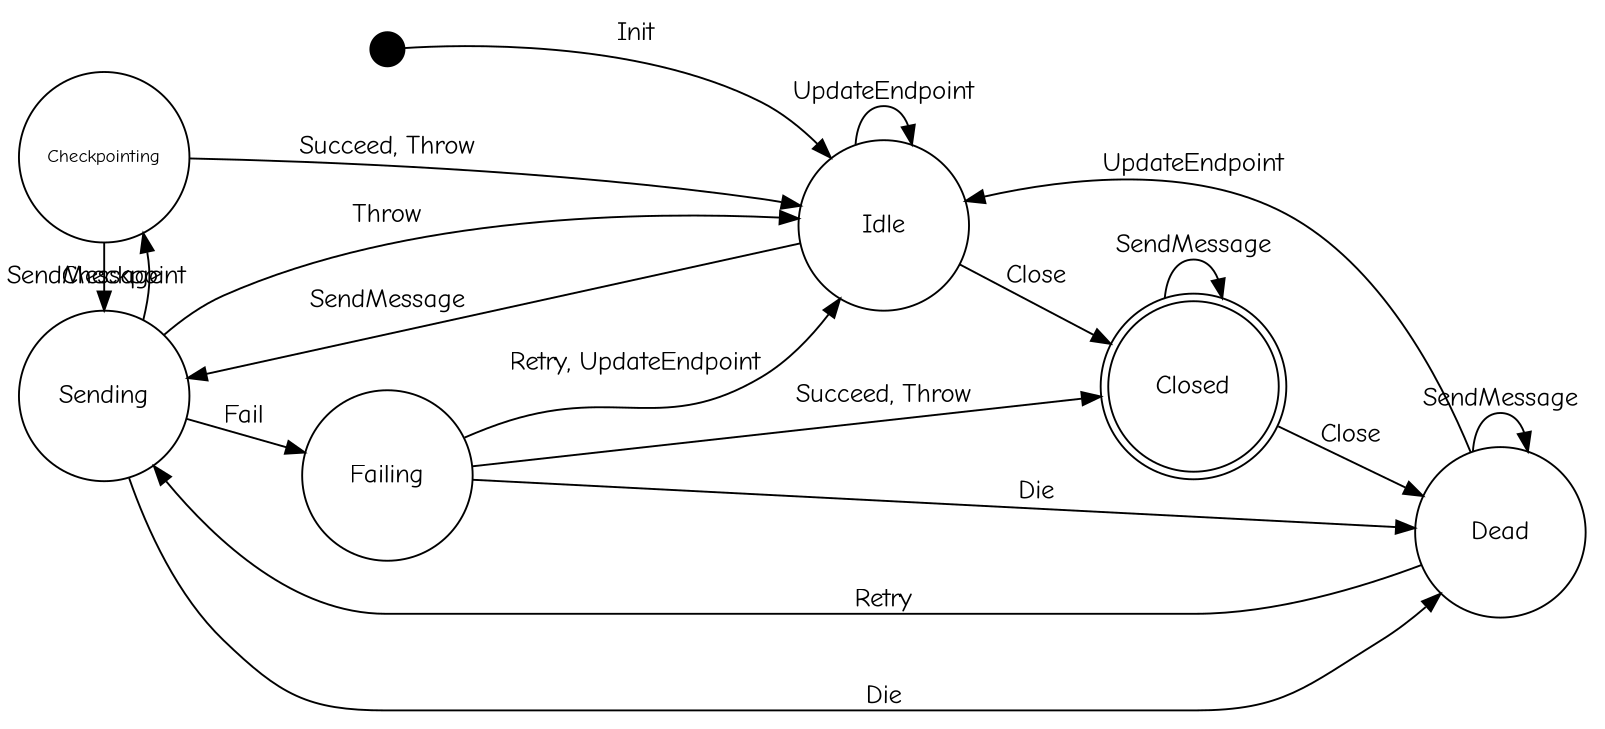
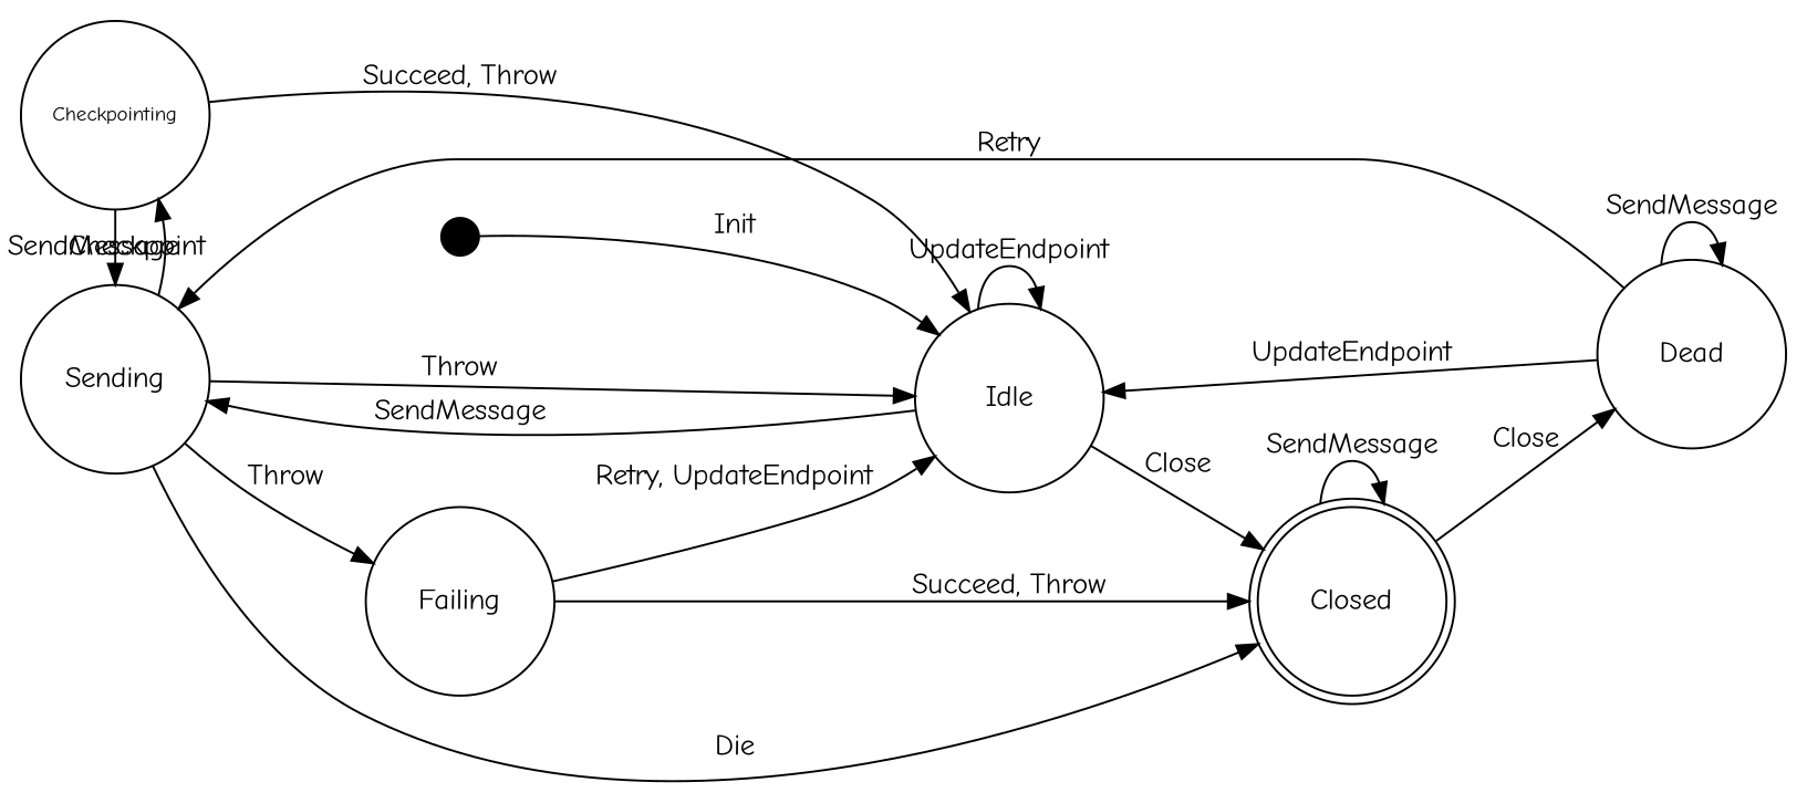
  digraph {
    fontname="Comic Neue"
    rankdir=LR
    node [fixedsize=true fontname="Comic Neue" shape=circle]
    edge [fontname="Comic Neue"]
    Sending [width=1.25]
    Checkpointing [fontsize=10 width=1.25]
    Idle [width=1.25]
    Failing [width=1.25]
    Dead [width=1.25]
    Start [color=black shape=point width=0.25]
    Closed [shape=doublecircle width=1.25]
    subgraph sub_1 {
      rank=same
      Sending
      Checkpointing
    }
    Sending -> Checkpointing [label=Checkpoint]
    Sending -> Idle [label=Throw]
-   Sending -> Failing [label=Fail]
-   Sending -> Dead [label=Die]
+   Sending -> Failing [label=Throw]
+   Sending -> Closed [label=Die]
    Checkpointing -> Sending [label=SendMessage]
    Checkpointing -> Idle [label="Succeed, Throw"]
    Idle -> Sending [label=SendMessage]
    Idle -> Idle [label=UpdateEndpoint]
    Idle -> Closed [label=Close]
    Failing -> Idle [label="Retry, UpdateEndpoint"]
-   Failing -> Dead [label=Die]
    Failing -> Closed [label="Succeed, Throw"]
    Dead -> Sending [label=Retry]
    Dead -> Idle [label=UpdateEndpoint]
    Dead -> Dead [label=SendMessage]
    Start -> Idle [label=Init]
    Closed -> Dead [label=Close]
    Closed -> Closed [label=SendMessage]
  }
